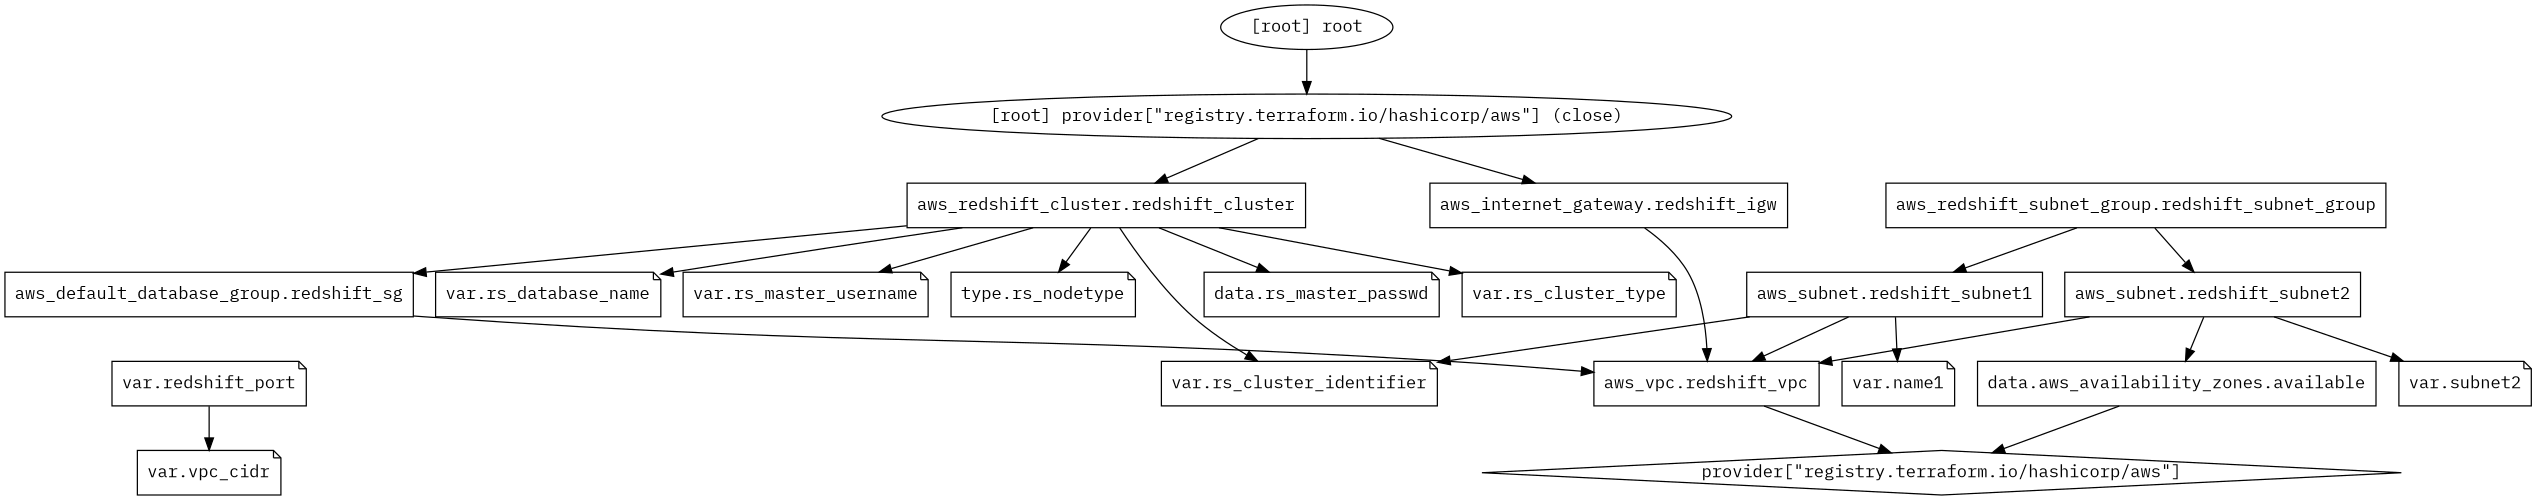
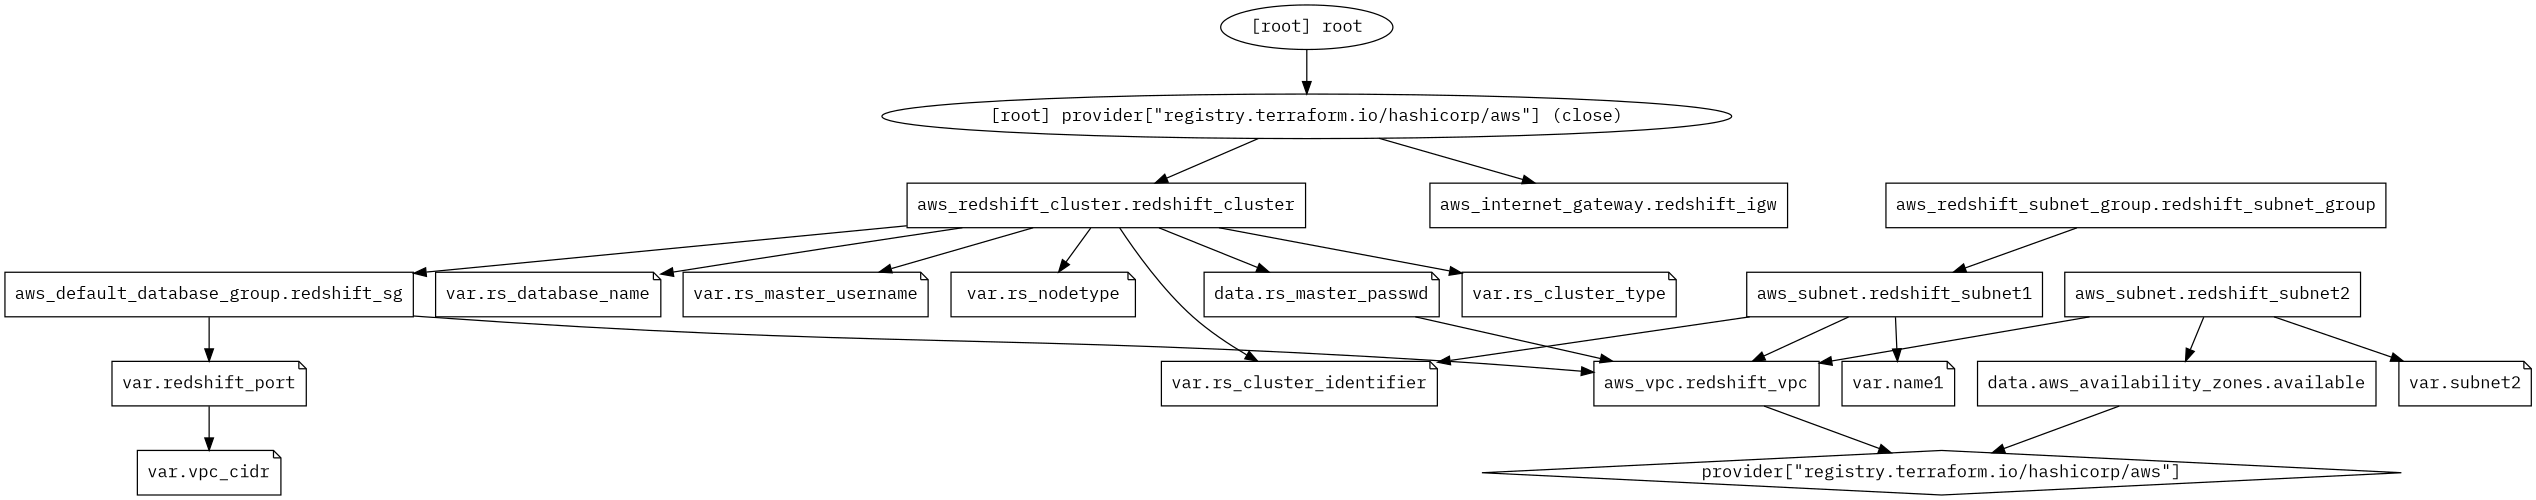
  digraph {
    compound=true
    fontname="IBM Plex Mono"
    newrank=true
    node [fontname="IBM Plex Mono" shape=note]
    edge [fontname="IBM Plex Mono"]
    n1 [label="aws_default_database_group.redshift_sg" shape=box]
    n2 [label="aws_vpc.redshift_vpc" shape=box]
    n3 [label="var.redshift_port"]
    n4 [label="aws_internet_gateway.redshift_igw" shape=box]
    n5 [label="aws_redshift_cluster.redshift_cluster" shape=box]
    n6 [label="aws_redshift_subnet_group.redshift_subnet_group" shape=box]
    n7 [label="var.rs_cluster_identifier"]
    n8 [label="var.rs_cluster_type"]
    n9 [label="var.rs_database_name"]
    n10 [label="data.rs_master_passwd"]
    n11 [label="var.rs_master_username"]
-   n12 [label="type.rs_nodetype"]
+   n12 [label="var.rs_nodetype"]
    n13 [label="aws_subnet.redshift_subnet1" shape=box]
    n14 [label="aws_subnet.redshift_subnet2" shape=box]
    n15 [label="data.aws_availability_zones.available" shape=box]
    n16 [label="var.name1"]
    n17 [label="var.subnet2"]
    n18 [label="provider[\"registry.terraform.io/hashicorp/aws\"]" shape=diamond]
    n19 [label="var.vpc_cidr"]
    "[root] provider[\"registry.terraform.io/hashicorp/aws\"] (close)" [shape=""]
    "[root] root" [shape=""]
    subgraph sub_1 {
      n1
      n2
      n3
      n4
      n5
      n6
      n7
      n8
      n9
      n10
      n11
      n12
      n13
      n14
      n15
      n16
      n17
      n18
      n19
      "[root] provider[\"registry.terraform.io/hashicorp/aws\"] (close)"
      "[root] root"
    }
    n1 -> n2
+   n1 -> n3
    n2 -> n18
    n3 -> n19
-   n4 -> n2
+   n10 -> n2
    n5 -> n1
    n5 -> n7
    n5 -> n8
    n5 -> n9
    n5 -> n10
    n5 -> n11
    n5 -> n12
    n6 -> n13
-   n6 -> n14
    n13 -> n2
    n13 -> n7
    n13 -> n16
    n14 -> n2
    n14 -> n15
    n14 -> n17
    n15 -> n18
    "[root] provider[\"registry.terraform.io/hashicorp/aws\"] (close)" -> n4
    "[root] provider[\"registry.terraform.io/hashicorp/aws\"] (close)" -> n5
    "[root] root" -> "[root] provider[\"registry.terraform.io/hashicorp/aws\"] (close)"
  }
